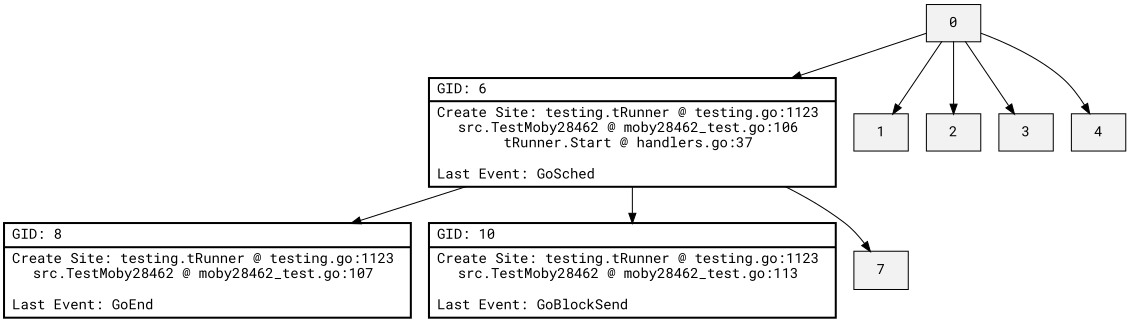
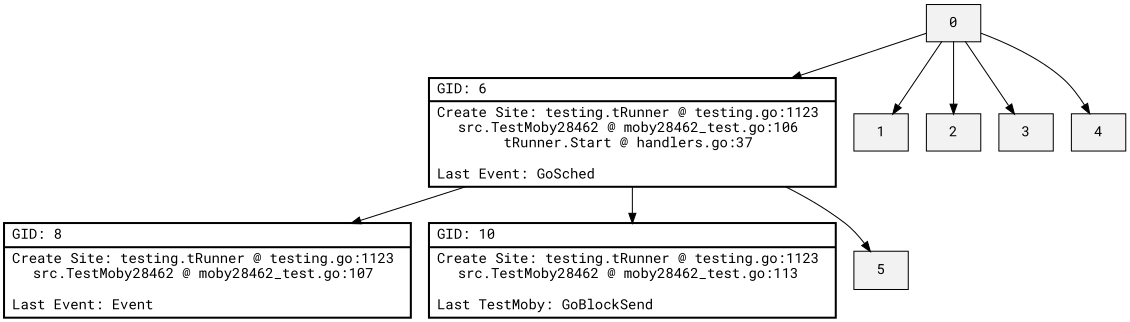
  digraph {
    fontname="Roboto Mono"
    node [fillcolor=gray95 fontname="Roboto Mono" shape=record style=filled]
    edge [fontname="Roboto Mono"]
    n1 [label="{ GID: 6\l | Create Site: testing.tRunner @ testing.go:1123 \nsrc.TestMoby28462 @ moby28462_test.go:106 \ntRunner.Start @ handlers.go:37 \n\lLast Event: GoSched\l }" style=bold]
-   n2 [label="{ GID: 8\l | Create Site: testing.tRunner @ testing.go:1123 \nsrc.TestMoby28462 @ moby28462_test.go:107 \n\lLast Event: GoEnd\l }" style=bold]
-   n3 [label="{ GID: 10\l | Create Site: testing.tRunner @ testing.go:1123 \nsrc.TestMoby28462 @ moby28462_test.go:113 \n\lLast Event: GoBlockSend\l }" style=bold]
-   7
+   n2 [label="{ GID: 8\l | Create Site: testing.tRunner @ testing.go:1123 \nsrc.TestMoby28462 @ moby28462_test.go:107 \n\lLast Event: Event\l }" style=bold]
+   n3 [label="{ GID: 10\l | Create Site: testing.tRunner @ testing.go:1123 \nsrc.TestMoby28462 @ moby28462_test.go:113 \n\lLast TestMoby: GoBlockSend\l }" style=bold]
+   7 [label=5]
    0
    1
    2
    3
    4
    n1 -> n2
    n1 -> n3
    n1 -> 7
    0 -> n1
    0 -> 1
    0 -> 2
    0 -> 3
    0 -> 4
  }
